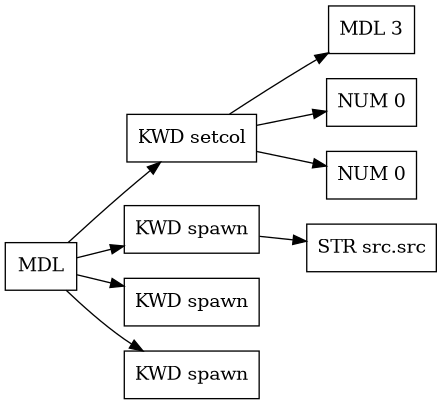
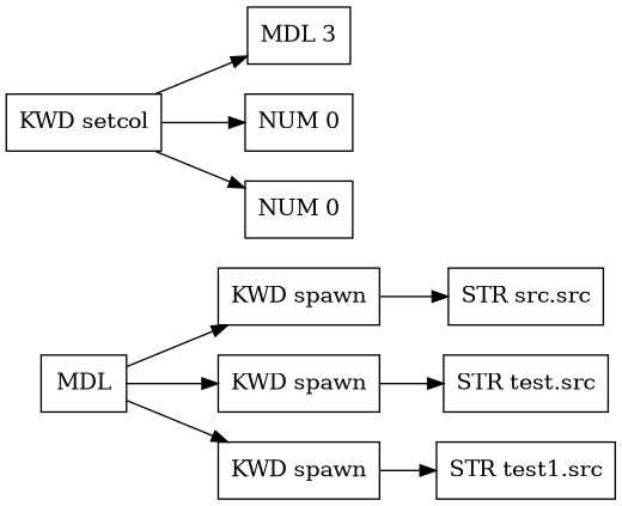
  digraph {
    rankdir=LR
    node [shape=record]
    n1 [label="MDL " uuid="fe950a80-d7f5-477e-ae31-b39f1a663959"]
    n2 [label="KWD setcol" uuid="59317f3d-b350-4df2-9e56-d03de9fb12da"]
    n3 [label="KWD spawn" uuid="fcfc90bb-84ec-4d6a-ad71-3c8e458a76d4"]
    n4 [label="KWD spawn" uuid="b2423e5c-e164-4eb9-b754-4207e869e3d9"]
    n5 [label="KWD spawn" uuid="4e280a6c-5832-4ffb-aaee-368831ab05bd"]
    n6 [label="MDL 3" uuid="6b770de5-072d-4c53-9a1e-e7b1182f8c3c"]
    n7 [label="NUM 0" uuid="23113add-02d2-42b1-bab2-a459d96ad22a"]
    n8 [label="NUM 0" uuid="8f2a700e-b2ae-4666-91e8-651bd3a26e5a"]
    n9 [label="STR src.src" uuid="3571af50-2f77-4d80-8572-586de73016a8"]
-   n1 -> n2
+   n10 [label="STR test.src" uuid="9dcdedb0-3a87-47ef-baee-f15dce58fb24"]
+   n11 [label="STR test1.src" uuid="b560bd1f-c5ce-418c-84c9-f6e0c9cf017a"]
    n1 -> n3
    n1 -> n4
    n1 -> n5
    n2 -> n6
    n2 -> n7
    n2 -> n8
    n3 -> n9
+   n4 -> n10
+   n5 -> n11
  }
